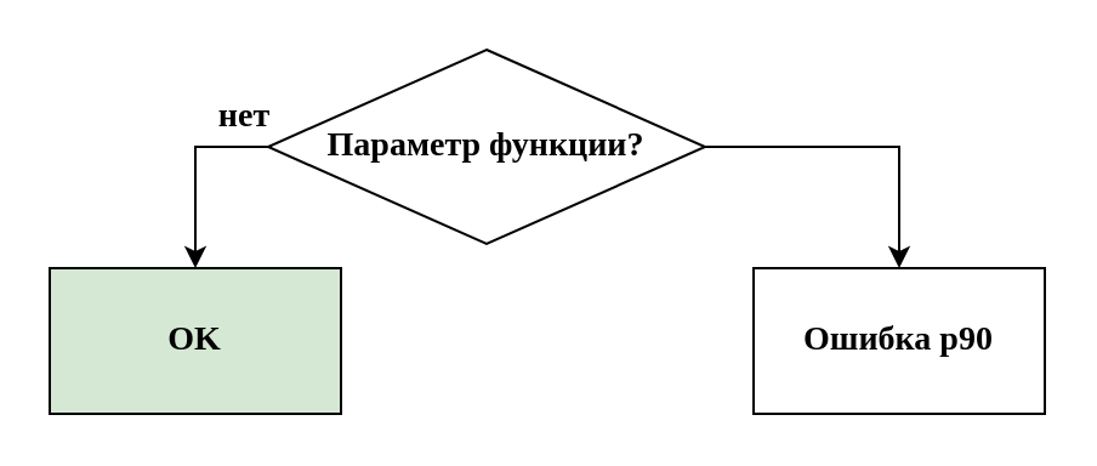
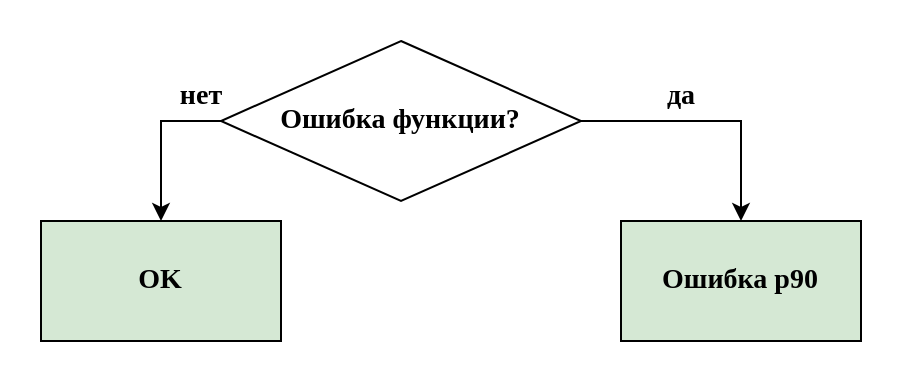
  <mxCell id="0" />
  <mxCell id="1" parent="0" />
  <mxCell id="2" value="" style="edgeStyle=orthogonalEdgeStyle;rounded=0;orthogonalLoop=1;jettySize=auto;html=1;fontFamily=Verdana;fontSize=14;align=center;fontStyle=1" parent="1" source="4" target="7" edge="1"><mxGeometry relative="1" as="geometry"><mxPoint x="390" y="110" as="targetPoint" /></mxGeometry></mxCell>
  <mxCell id="3" value="" style="edgeStyle=orthogonalEdgeStyle;rounded=0;orthogonalLoop=1;jettySize=auto;html=1;exitX=0;exitY=0.5;exitDx=0;exitDy=0;fontFamily=Verdana;fontStyle=1;fontSize=14;" edge="1" parent="1" source="4" target="8"><mxGeometry relative="1" as="geometry"><mxPoint x="80" y="110" as="targetPoint" /><Array as="points"><mxPoint x="80" y="60" /></Array></mxGeometry></mxCell>
- <mxCell id="4" value="&lt;div style=&quot;text-align: center ; font-size: 14px&quot;&gt;Параметр функции?&lt;/div&gt;" style="rhombus;whiteSpace=wrap;html=1;fillColor=none;gradientColor=none;fontFamily=Verdana;fontSize=14;align=center;fontStyle=1" parent="1" vertex="1"><mxGeometry x="110" y="20" width="180" height="80" as="geometry" /></mxCell>
+ <mxCell id="4" value="&lt;div style=&quot;text-align: center ; font-size: 14px&quot;&gt;Ошибка функции?&lt;/div&gt;" style="rhombus;whiteSpace=wrap;html=1;fillColor=none;gradientColor=none;fontFamily=Verdana;fontSize=14;align=center;fontStyle=1" parent="1" vertex="1"><mxGeometry x="110" y="20" width="180" height="80" as="geometry" /></mxCell>
+ <mxCell id="5" value="да" style="text;html=1;resizable=0;points=[];autosize=1;align=center;verticalAlign=top;spacingTop=-4;fontSize=14;fontFamily=Verdana;fontStyle=1" parent="1" vertex="1"><mxGeometry x="325" y="37" width="30" height="20" as="geometry" /></mxCell>
  <mxCell id="6" value="нет" style="text;html=1;resizable=0;points=[];autosize=1;align=center;verticalAlign=top;spacingTop=-4;fontSize=14;fontFamily=Verdana;fontStyle=1" parent="1" vertex="1"><mxGeometry x="80" y="37" width="40" height="20" as="geometry" /></mxCell>
- <mxCell id="7" value="Ошибка p90&lt;br&gt;" style="rounded=0;whiteSpace=wrap;html=1;fontFamily=Verdana;fontStyle=1;fontSize=14;" vertex="1" parent="1"><mxGeometry x="310" y="110" width="120" height="60" as="geometry" /></mxCell>
+ <mxCell id="7" value="Ошибка p90&lt;br&gt;" style="rounded=0;whiteSpace=wrap;html=1;fontFamily=Verdana;fontStyle=1;fontSize=14;fillColor=#d5e8d4;" vertex="1" parent="1"><mxGeometry x="310" y="110" width="120" height="60" as="geometry" /></mxCell>
  <mxCell id="8" value="OK" style="rounded=0;whiteSpace=wrap;html=1;fontFamily=Verdana;fontStyle=1;fontSize=14;fillColor=#d5e8d4;" vertex="1" parent="1"><mxGeometry x="20" y="110" width="120" height="60" as="geometry" /></mxCell>
